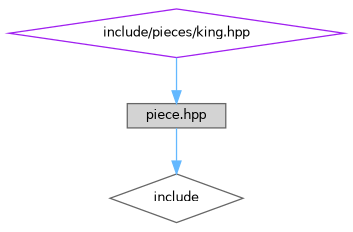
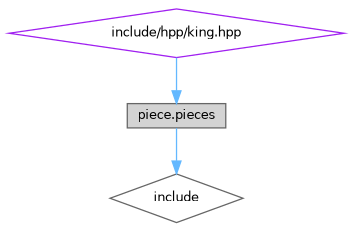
  digraph {
    node [color=gray40 fillcolor=white fontname=Helvetica fontsize=10 shape=diamond style=filled]
    edge [color=steelblue1 fontname=Helvetica fontsize=10 labelfontname=Helvetica labelfontsize=10 style=solid]
-   n1 [color=purple fontcolor=black height=0.2 label="include/pieces/king.hpp" width=0.4]
-   n2 [fillcolor=lightgrey height=0.2 label="piece.hpp" shape=box width=0.4]
+   n1 [color=purple fontcolor=black height=0.2 label="include/hpp/king.hpp" width=0.4]
+   n2 [fillcolor=lightgrey height=0.2 label="piece.pieces" shape=box width=0.4]
    n3 [height=0.2 label=include width=0.4]
    n1 -> n2
    n2 -> n3
  }
